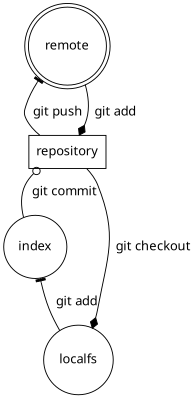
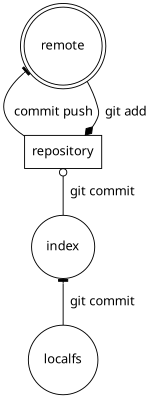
  digraph {
    fontname="Noto Sans"
    rankdir=BT
    node [fontname="Noto Sans" shape=circle]
    edge [arrowhead=diamond fontname="Noto Sans"]
    remote [shape=doublecircle]
    localfs
    repository [shape=polygon]
    index
    subgraph sub_1 {
      rank=max
      remote
    }
    subgraph sub_2 {
      rank=min
      localfs
    }
    remote -> repository [label="  git add"]
-   localfs -> index [arrowhead=tee label="  git add"]
-   repository -> remote [arrowhead=tee label="  git push"]
-   repository -> localfs [label="  git checkout"]
+   localfs -> index [arrowhead=tee label="  git commit"]
+   repository -> remote [arrowhead=tee label="  commit push"]
    index -> repository [arrowhead=odot label="  git commit"]
  }
